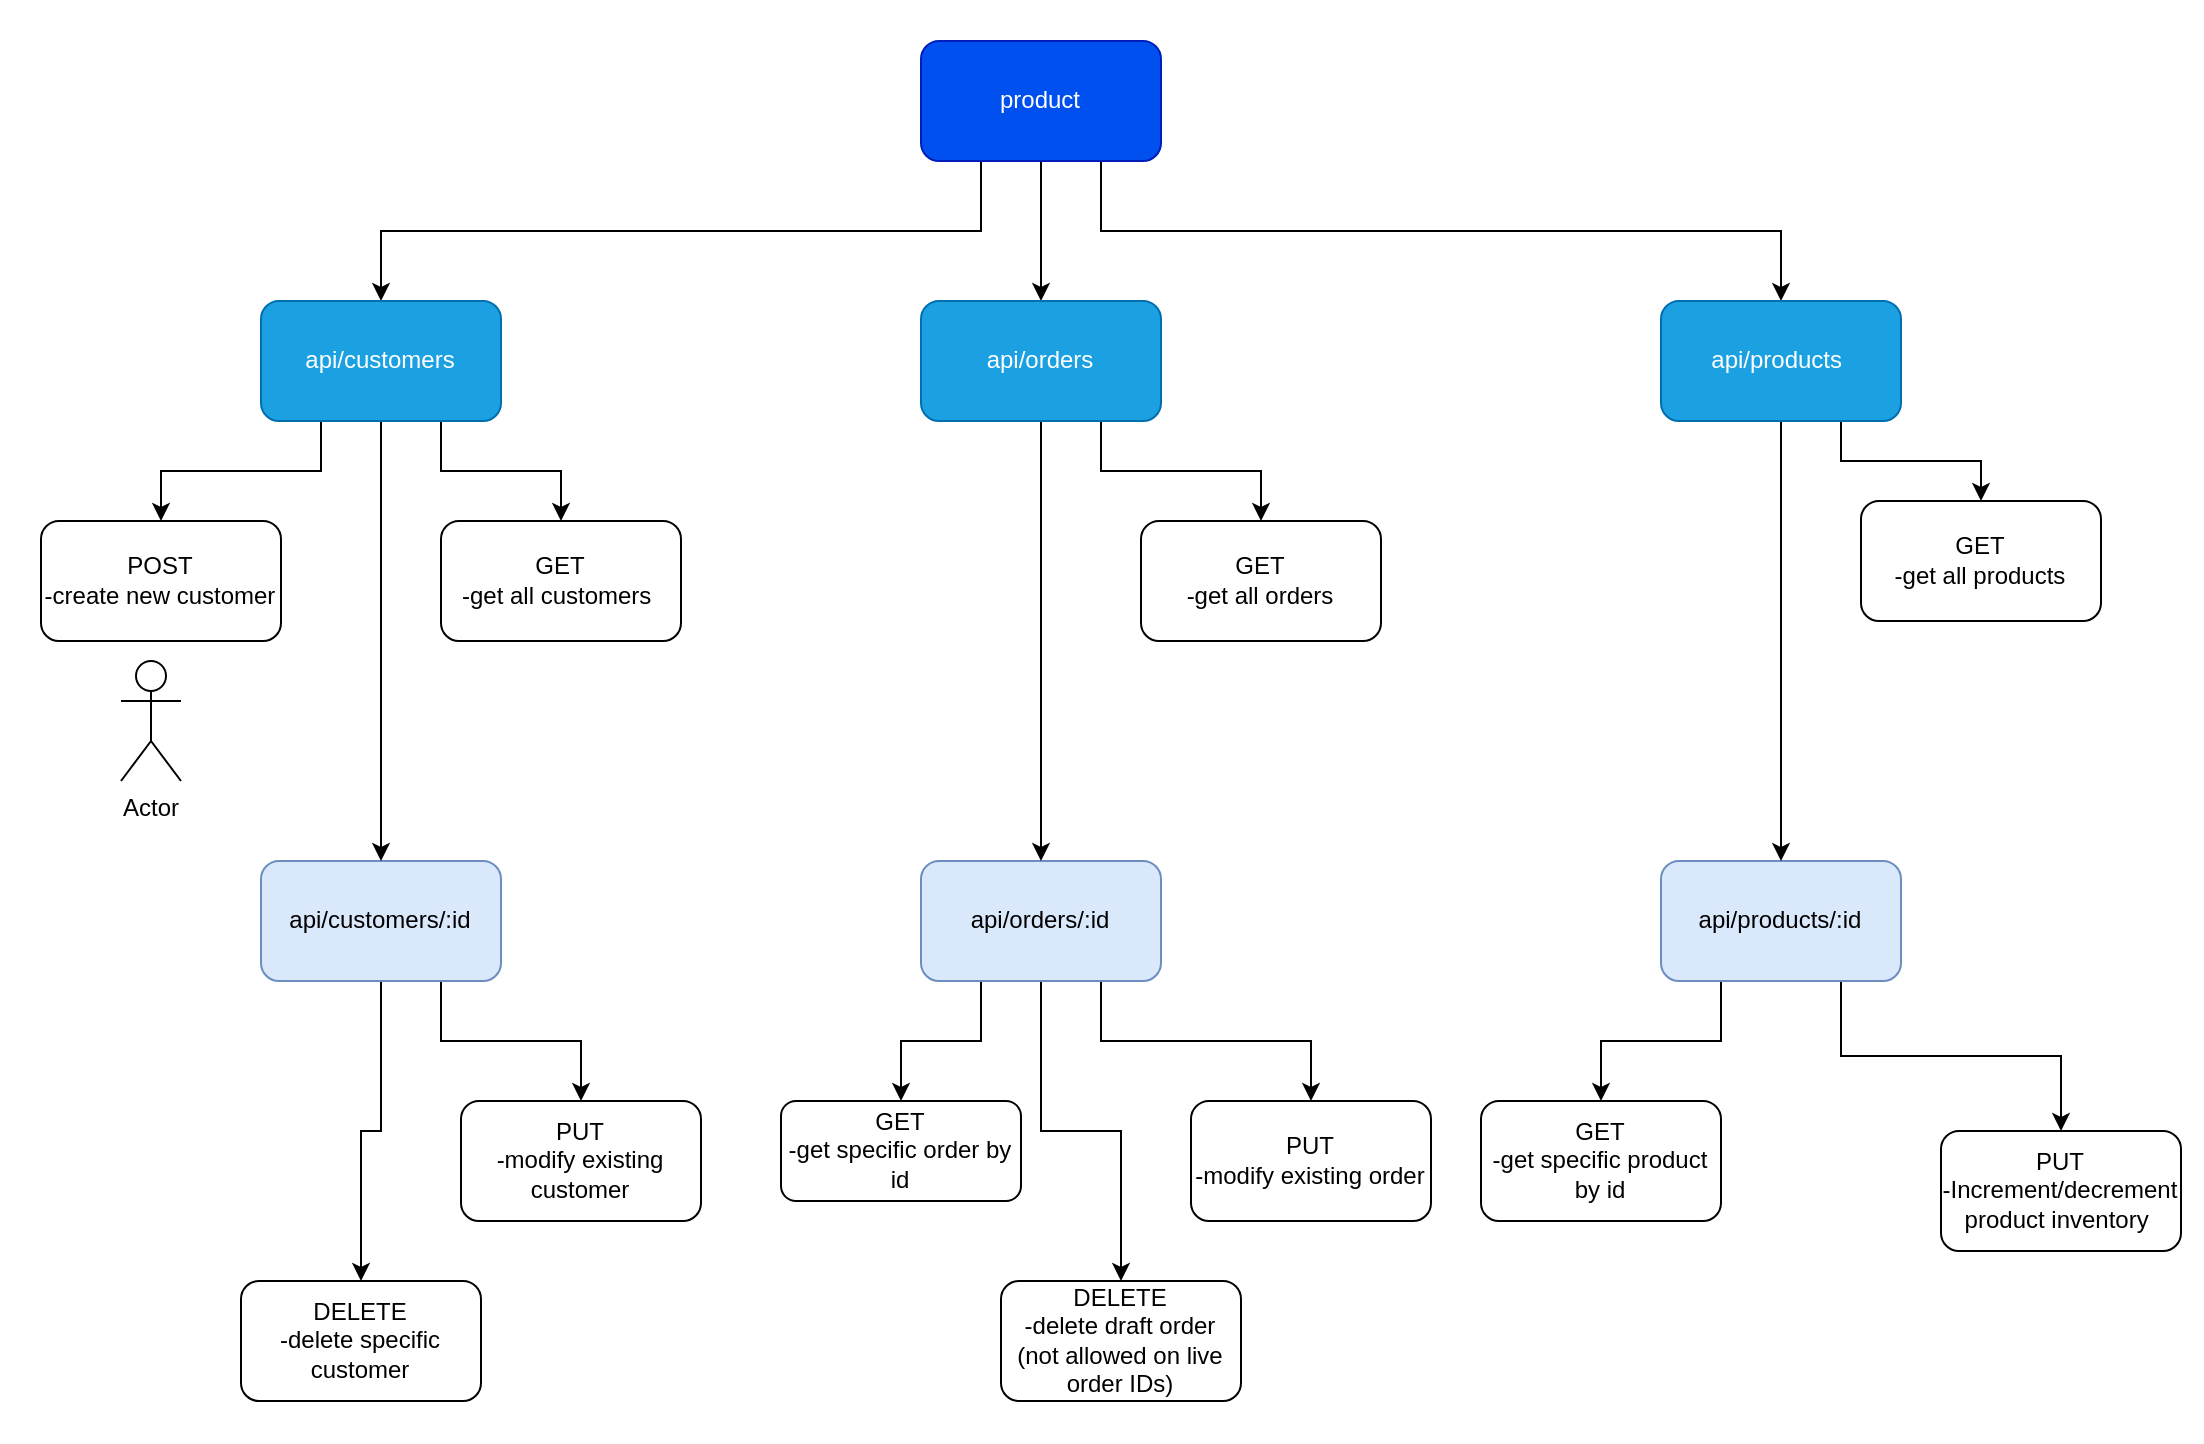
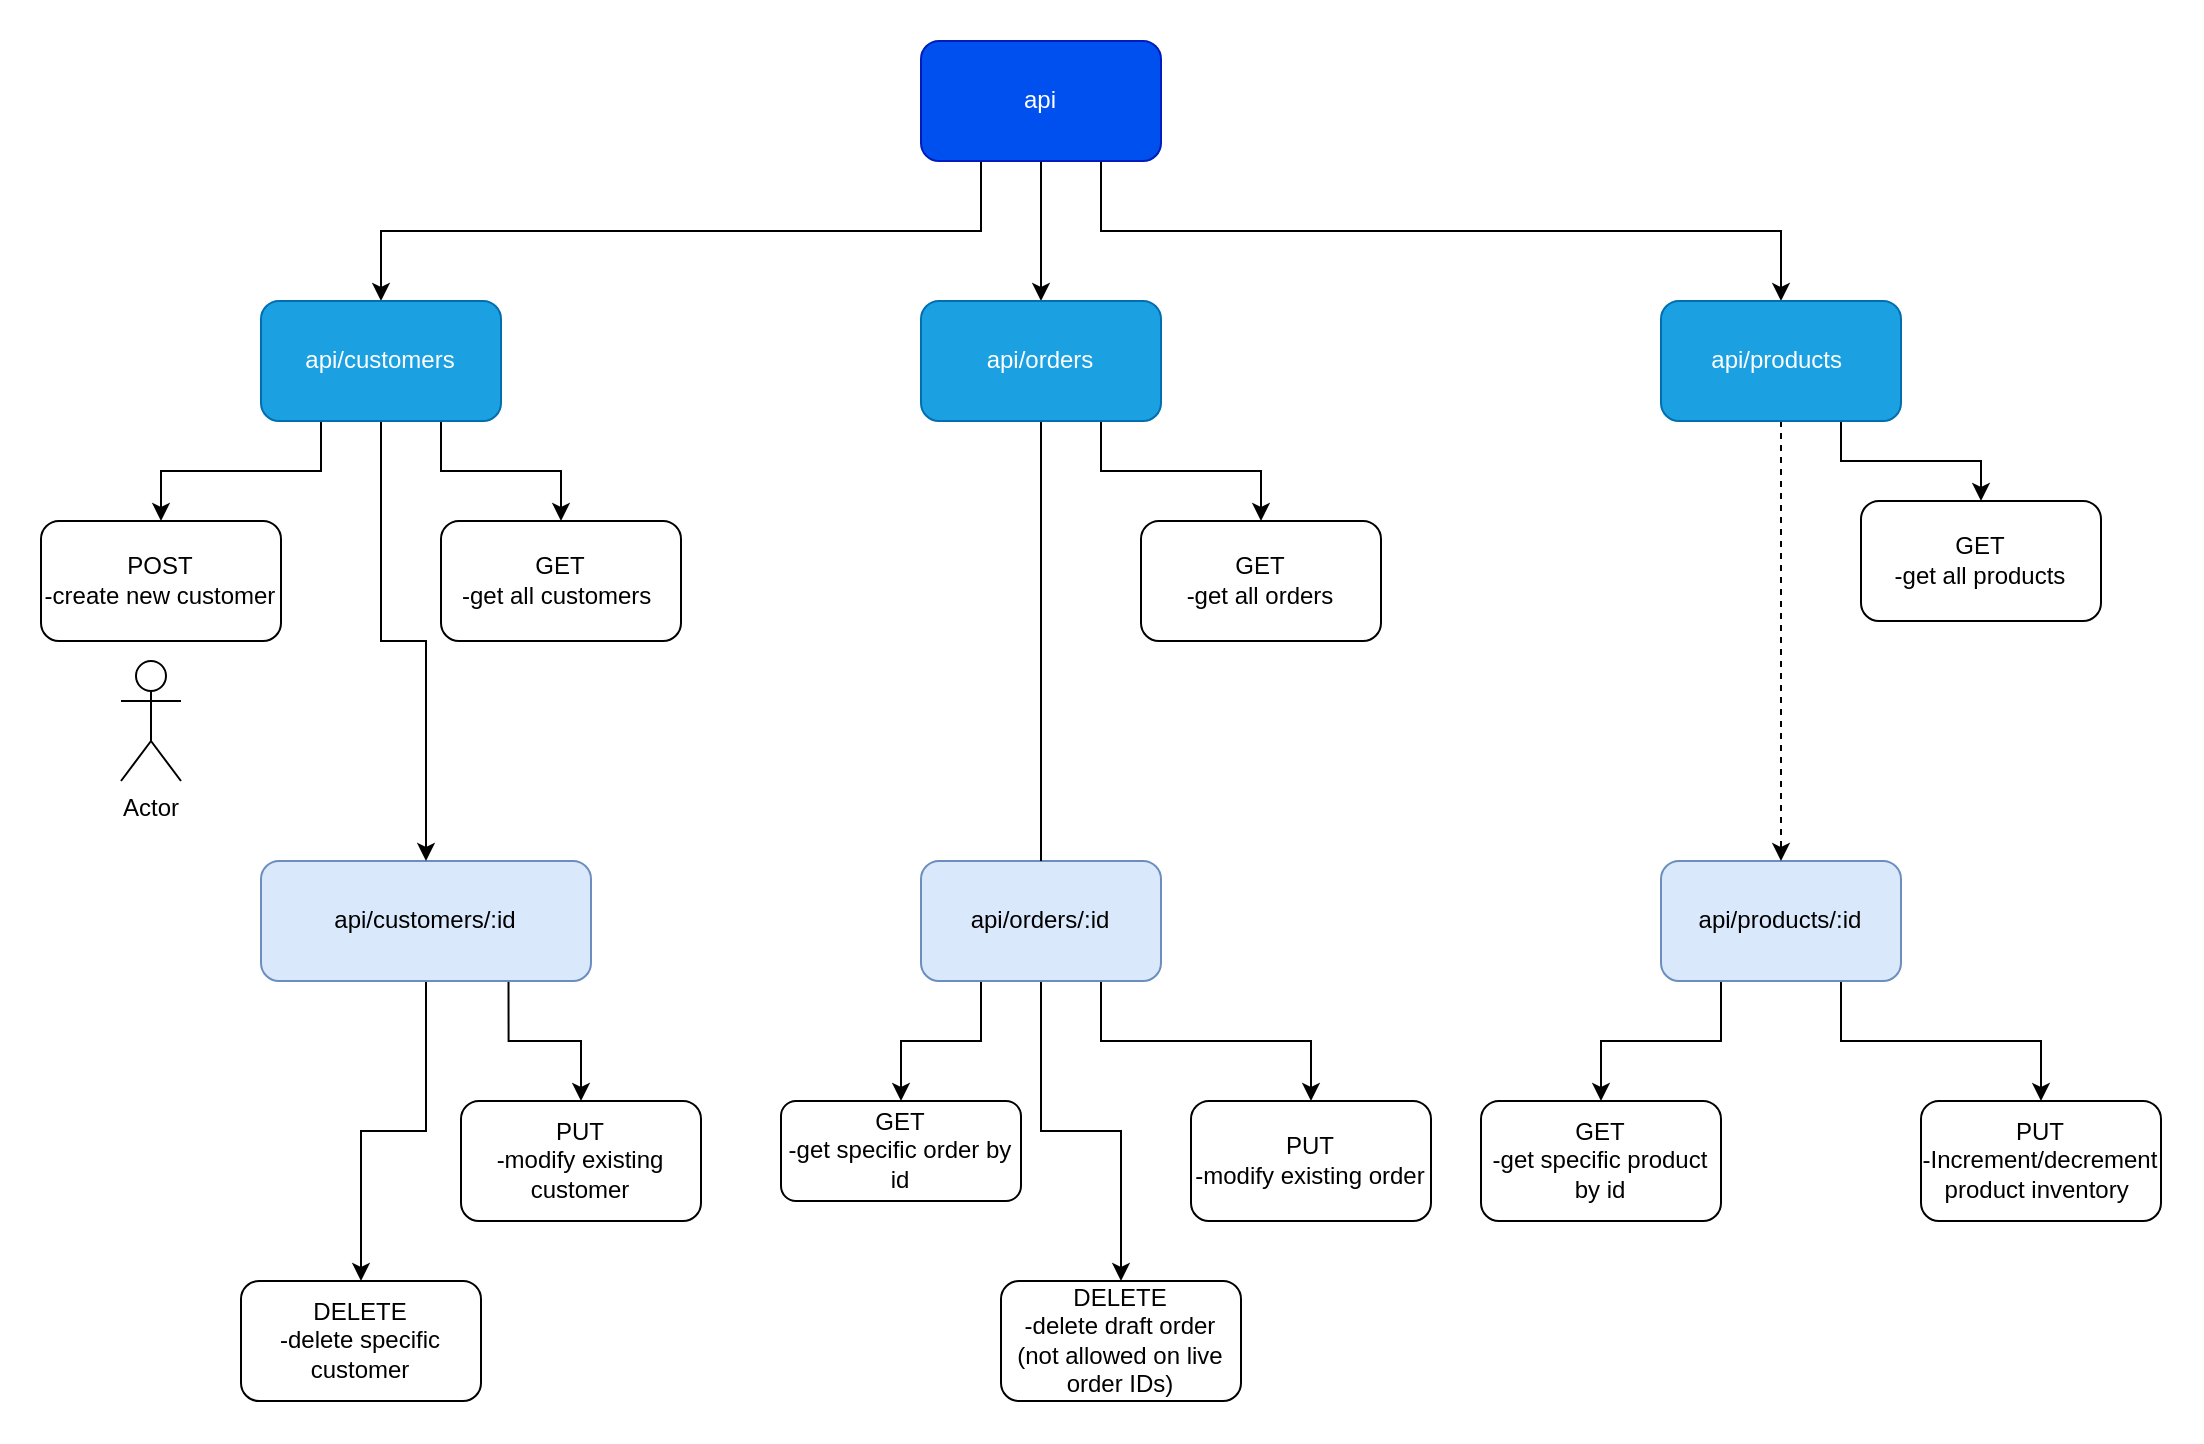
  <mxCell id="0" />
  <mxCell id="1" parent="0" />
  <mxCell id="2" style="edgeStyle=orthogonalEdgeStyle;rounded=0;orthogonalLoop=1;jettySize=auto;html=1;exitX=0.5;exitY=1;exitDx=0;exitDy=0;entryX=0.5;entryY=0;entryDx=0;entryDy=0;" parent="1" source="4" target="28" edge="1"><mxGeometry relative="1" as="geometry" /></mxCell>
  <mxCell id="3" style="edgeStyle=orthogonalEdgeStyle;rounded=0;orthogonalLoop=1;jettySize=auto;html=1;exitX=0.75;exitY=1;exitDx=0;exitDy=0;" parent="1" source="4" target="27" edge="1"><mxGeometry relative="1" as="geometry" /></mxCell>
- <mxCell id="4" value="api/customers/:id" style="rounded=1;whiteSpace=wrap;html=1;fillColor=#dae8fc;strokeColor=#6c8ebf;" parent="1" vertex="1"><mxGeometry x="130" y="430" width="120" height="60" as="geometry" /></mxCell>
+ <mxCell id="4" value="api/customers/:id" style="rounded=1;whiteSpace=wrap;html=1;fillColor=#dae8fc;strokeColor=#6c8ebf;" parent="1" vertex="1"><mxGeometry x="130" y="430" width="165" height="60" as="geometry" /></mxCell>
  <mxCell id="5" style="edgeStyle=orthogonalEdgeStyle;rounded=0;orthogonalLoop=1;jettySize=auto;html=1;exitX=0.25;exitY=1;exitDx=0;exitDy=0;entryX=0.5;entryY=0;entryDx=0;entryDy=0;" parent="1" source="8" target="29" edge="1"><mxGeometry relative="1" as="geometry" /></mxCell>
  <mxCell id="6" style="edgeStyle=orthogonalEdgeStyle;rounded=0;orthogonalLoop=1;jettySize=auto;html=1;exitX=0.5;exitY=1;exitDx=0;exitDy=0;" parent="1" source="8" target="31" edge="1"><mxGeometry relative="1" as="geometry" /></mxCell>
  <mxCell id="7" style="edgeStyle=orthogonalEdgeStyle;rounded=0;orthogonalLoop=1;jettySize=auto;html=1;exitX=0.75;exitY=1;exitDx=0;exitDy=0;entryX=0.5;entryY=0;entryDx=0;entryDy=0;" parent="1" source="8" target="30" edge="1"><mxGeometry relative="1" as="geometry" /></mxCell>
  <mxCell id="8" value="api/orders/:id" style="rounded=1;whiteSpace=wrap;html=1;fillColor=#dae8fc;strokeColor=#6c8ebf;" parent="1" vertex="1"><mxGeometry x="460" y="430" width="120" height="60" as="geometry" /></mxCell>
  <mxCell id="9" style="edgeStyle=orthogonalEdgeStyle;rounded=0;orthogonalLoop=1;jettySize=auto;html=1;exitX=0.25;exitY=1;exitDx=0;exitDy=0;" parent="1" source="11" target="32" edge="1"><mxGeometry relative="1" as="geometry" /></mxCell>
  <mxCell id="10" style="edgeStyle=orthogonalEdgeStyle;rounded=0;orthogonalLoop=1;jettySize=auto;html=1;exitX=0.75;exitY=1;exitDx=0;exitDy=0;entryX=0.5;entryY=0;entryDx=0;entryDy=0;" parent="1" source="11" target="33" edge="1"><mxGeometry relative="1" as="geometry" /></mxCell>
  <mxCell id="11" value="api/products/:id" style="rounded=1;whiteSpace=wrap;html=1;fillColor=#dae8fc;strokeColor=#6c8ebf;" parent="1" vertex="1"><mxGeometry x="830" y="430" width="120" height="60" as="geometry" /></mxCell>
  <mxCell id="12" style="edgeStyle=orthogonalEdgeStyle;rounded=0;orthogonalLoop=1;jettySize=auto;html=1;exitX=0.5;exitY=1;exitDx=0;exitDy=0;entryX=0.5;entryY=0;entryDx=0;entryDy=0;" parent="1" source="15" target="22" edge="1"><mxGeometry relative="1" as="geometry" /></mxCell>
  <mxCell id="13" style="edgeStyle=orthogonalEdgeStyle;rounded=0;orthogonalLoop=1;jettySize=auto;html=1;exitX=0.75;exitY=1;exitDx=0;exitDy=0;entryX=0.5;entryY=0;entryDx=0;entryDy=0;" parent="1" source="15" target="25" edge="1"><mxGeometry relative="1" as="geometry" /></mxCell>
  <mxCell id="14" style="edgeStyle=orthogonalEdgeStyle;rounded=0;orthogonalLoop=1;jettySize=auto;html=1;exitX=0.25;exitY=1;exitDx=0;exitDy=0;entryX=0.5;entryY=0;entryDx=0;entryDy=0;" parent="1" source="15" target="19" edge="1"><mxGeometry relative="1" as="geometry" /></mxCell>
- <mxCell id="15" value="product" style="rounded=1;whiteSpace=wrap;html=1;fillColor=#0050ef;strokeColor=#001DBC;fontColor=#ffffff;" parent="1" vertex="1"><mxGeometry x="460" y="20" width="120" height="60" as="geometry" /></mxCell>
+ <mxCell id="15" value="api" style="rounded=1;whiteSpace=wrap;html=1;fillColor=#0050ef;strokeColor=#001DBC;fontColor=#ffffff;" parent="1" vertex="1"><mxGeometry x="460" y="20" width="120" height="60" as="geometry" /></mxCell>
  <mxCell id="16" style="edgeStyle=orthogonalEdgeStyle;rounded=0;orthogonalLoop=1;jettySize=auto;html=1;exitX=0.5;exitY=1;exitDx=0;exitDy=0;" parent="1" source="19" target="4" edge="1"><mxGeometry relative="1" as="geometry" /></mxCell>
  <mxCell id="17" style="edgeStyle=orthogonalEdgeStyle;rounded=0;orthogonalLoop=1;jettySize=auto;html=1;exitX=0.25;exitY=1;exitDx=0;exitDy=0;" parent="1" source="19" target="26" edge="1"><mxGeometry relative="1" as="geometry" /></mxCell>
  <mxCell id="18" style="edgeStyle=orthogonalEdgeStyle;rounded=0;orthogonalLoop=1;jettySize=auto;html=1;exitX=0.75;exitY=1;exitDx=0;exitDy=0;entryX=0.5;entryY=0;entryDx=0;entryDy=0;" parent="1" source="19" target="34" edge="1"><mxGeometry relative="1" as="geometry" /></mxCell>
  <mxCell id="19" value="api/customers" style="rounded=1;whiteSpace=wrap;html=1;fillColor=#1ba1e2;strokeColor=#006EAF;fontColor=#ffffff;" parent="1" vertex="1"><mxGeometry x="130" y="150" width="120" height="60" as="geometry" /></mxCell>
- <mxCell id="20" style="edgeStyle=orthogonalEdgeStyle;rounded=0;orthogonalLoop=1;jettySize=auto;html=1;exitX=0.5;exitY=1;exitDx=0;exitDy=0;entryX=0.5;entryY=0;entryDx=0;entryDy=0;" parent="1" source="22" target="8" edge="1"><mxGeometry relative="1" as="geometry" /></mxCell>
+ <mxCell id="20" style="edgeStyle=orthogonalEdgeStyle;rounded=0;orthogonalLoop=1;jettySize=auto;html=1;exitX=0.5;exitY=1;exitDx=0;exitDy=0;entryX=0.5;entryY=0;entryDx=0;entryDy=0;endArrow=none;" parent="1" source="22" target="8" edge="1"><mxGeometry relative="1" as="geometry" /></mxCell>
  <mxCell id="21" style="edgeStyle=orthogonalEdgeStyle;rounded=0;orthogonalLoop=1;jettySize=auto;html=1;exitX=0.75;exitY=1;exitDx=0;exitDy=0;entryX=0.5;entryY=0;entryDx=0;entryDy=0;" parent="1" source="22" target="35" edge="1"><mxGeometry relative="1" as="geometry" /></mxCell>
  <mxCell id="22" value="api/orders" style="rounded=1;whiteSpace=wrap;html=1;fillColor=#1ba1e2;strokeColor=#006EAF;fontColor=#ffffff;" parent="1" vertex="1"><mxGeometry x="460" y="150" width="120" height="60" as="geometry" /></mxCell>
- <mxCell id="23" style="edgeStyle=orthogonalEdgeStyle;rounded=0;orthogonalLoop=1;jettySize=auto;html=1;exitX=0.5;exitY=1;exitDx=0;exitDy=0;entryX=0.5;entryY=0;entryDx=0;entryDy=0;" parent="1" source="25" target="11" edge="1"><mxGeometry relative="1" as="geometry" /></mxCell>
+ <mxCell id="23" style="edgeStyle=orthogonalEdgeStyle;rounded=0;orthogonalLoop=1;jettySize=auto;html=1;exitX=0.5;exitY=1;exitDx=0;exitDy=0;entryX=0.5;entryY=0;entryDx=0;entryDy=0;dashed=1;" parent="1" source="25" target="11" edge="1"><mxGeometry relative="1" as="geometry" /></mxCell>
  <mxCell id="24" style="edgeStyle=orthogonalEdgeStyle;rounded=0;orthogonalLoop=1;jettySize=auto;html=1;exitX=0.75;exitY=1;exitDx=0;exitDy=0;entryX=0.5;entryY=0;entryDx=0;entryDy=0;" parent="1" source="25" target="36" edge="1"><mxGeometry relative="1" as="geometry" /></mxCell>
  <mxCell id="25" value="api/products&amp;nbsp;" style="rounded=1;whiteSpace=wrap;html=1;fillColor=#1ba1e2;strokeColor=#006EAF;fontColor=#ffffff;" parent="1" vertex="1"><mxGeometry x="830" y="150" width="120" height="60" as="geometry" /></mxCell>
  <mxCell id="26" value="POST&lt;br&gt;-create new customer" style="rounded=1;whiteSpace=wrap;html=1;" parent="1" vertex="1"><mxGeometry x="20" y="260" width="120" height="60" as="geometry" /></mxCell>
  <mxCell id="27" value="PUT&lt;br&gt;-modify existing customer" style="rounded=1;whiteSpace=wrap;html=1;" parent="1" vertex="1"><mxGeometry x="230" y="550" width="120" height="60" as="geometry" /></mxCell>
  <mxCell id="28" value="DELETE&lt;br&gt;-delete specific customer" style="rounded=1;whiteSpace=wrap;html=1;" parent="1" vertex="1"><mxGeometry x="120" y="640" width="120" height="60" as="geometry" /></mxCell>
  <mxCell id="29" value="GET&lt;br&gt;-get specific order by id" style="rounded=1;whiteSpace=wrap;html=1;" parent="1" vertex="1"><mxGeometry x="390" y="550" width="120" height="50" as="geometry" /></mxCell>
  <mxCell id="30" value="PUT&lt;br&gt;-modify existing order" style="rounded=1;whiteSpace=wrap;html=1;" parent="1" vertex="1"><mxGeometry x="595" y="550" width="120" height="60" as="geometry" /></mxCell>
  <mxCell id="31" value="DELETE&lt;br&gt;-delete draft order (not allowed on live order IDs)" style="rounded=1;whiteSpace=wrap;html=1;" parent="1" vertex="1"><mxGeometry x="500" y="640" width="120" height="60" as="geometry" /></mxCell>
  <mxCell id="32" value="GET&lt;br&gt;-get specific product by id" style="rounded=1;whiteSpace=wrap;html=1;" parent="1" vertex="1"><mxGeometry x="740" y="550" width="120" height="60" as="geometry" /></mxCell>
- <mxCell id="33" value="PUT&lt;br&gt;-Increment/decrement product inventory&amp;nbsp;" style="rounded=1;whiteSpace=wrap;html=1;" parent="1" vertex="1"><mxGeometry x="970" y="565" width="120" height="60" as="geometry" /></mxCell>
+ <mxCell id="33" value="PUT&lt;br&gt;-Increment/decrement product inventory&amp;nbsp;" style="rounded=1;whiteSpace=wrap;html=1;" parent="1" vertex="1"><mxGeometry x="960" y="550" width="120" height="60" as="geometry" /></mxCell>
  <mxCell id="34" value="GET&lt;br&gt;-get all customers&amp;nbsp;" style="rounded=1;whiteSpace=wrap;html=1;" parent="1" vertex="1"><mxGeometry x="220" y="260" width="120" height="60" as="geometry" /></mxCell>
  <mxCell id="35" value="GET&lt;br&gt;-get all orders" style="rounded=1;whiteSpace=wrap;html=1;" parent="1" vertex="1"><mxGeometry x="570" y="260" width="120" height="60" as="geometry" /></mxCell>
  <mxCell id="36" value="GET&lt;br&gt;-get all products" style="rounded=1;whiteSpace=wrap;html=1;" parent="1" vertex="1"><mxGeometry x="930" y="250" width="120" height="60" as="geometry" /></mxCell>
  <mxCell id="37" value="Actor" style="shape=umlActor;verticalLabelPosition=bottom;verticalAlign=top;html=1;" parent="1" vertex="1"><mxGeometry x="60" y="330" width="30" height="60" as="geometry" /></mxCell>
